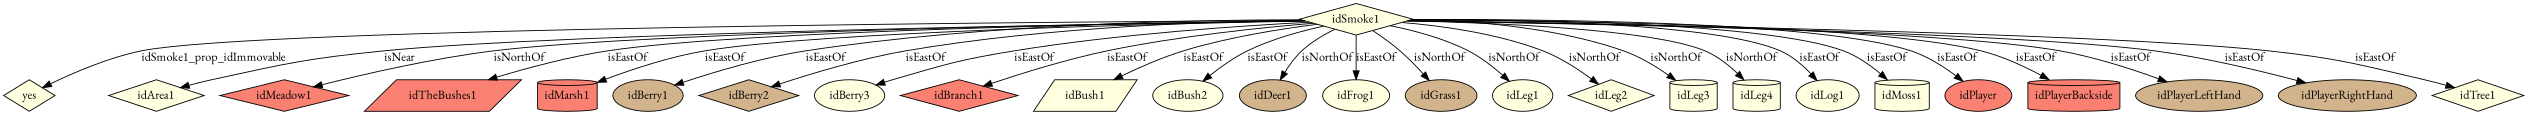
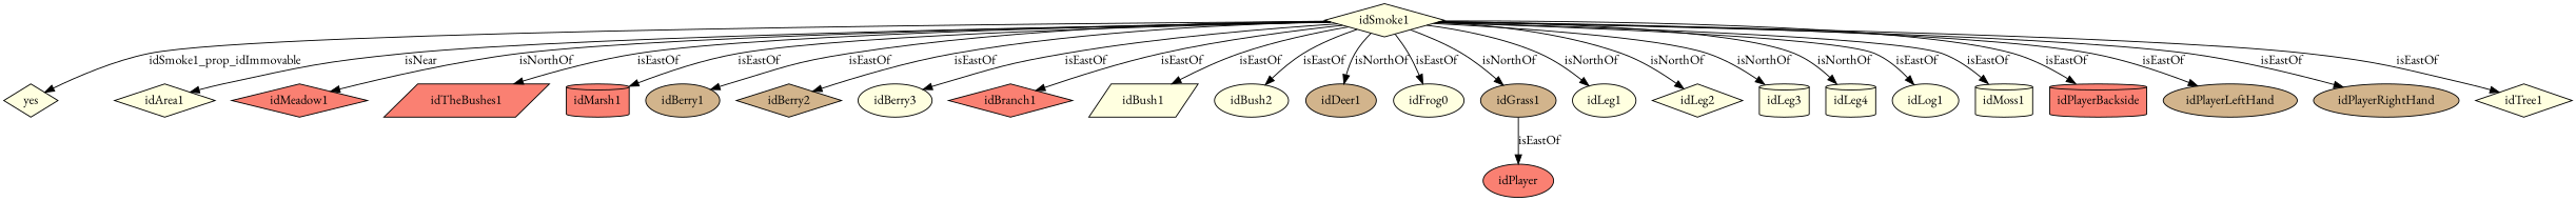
  strict digraph {
    fontname="EB Garamond"
    node [fillcolor=lightyellow fontname="EB Garamond" node_type=entity_node shape=ellipse style=filled]
    edge [edge_type=relationship fontname="EB Garamond"]
    yes [node_type=property_node shape=diamond]
    idSmoke1 [shape=diamond]
    idArea1 [shape=diamond]
    idMeadow1 [fillcolor=salmon shape=diamond]
    idTheBushes1 [fillcolor=salmon shape=parallelogram]
    idMarsh1 [fillcolor=salmon shape=cylinder]
    idBerry1 [fillcolor=tan]
    idBerry2 [fillcolor=tan shape=diamond]
    idBerry3
    idBranch1 [fillcolor=salmon shape=diamond]
    idBush1 [shape=parallelogram]
    idBush2
    idDeer1 [fillcolor=tan]
-   idFrog1
+   idFrog1 [label=idFrog0]
    idGrass1 [fillcolor=tan]
    idLeg1
    idLeg2 [shape=diamond]
    idLeg3 [shape=cylinder]
    idLeg4 [shape=cylinder]
    idLog1
    idMoss1 [shape=cylinder]
    idPlayer [fillcolor=salmon]
    idPlayerBackside [fillcolor=salmon shape=cylinder]
    idPlayerLeftHand [fillcolor=tan]
    idPlayerRightHand [fillcolor=tan]
    idTree1 [shape=diamond]
    idSmoke1 -> yes [edge_type=property label=idSmoke1_prop_idImmovable]
    idSmoke1 -> idArea1 [label=isNear]
    idSmoke1 -> idMeadow1 [label=isNorthOf]
    idSmoke1 -> idTheBushes1 [label=isEastOf]
    idSmoke1 -> idMarsh1 [label=isEastOf]
    idSmoke1 -> idBerry1 [label=isEastOf]
    idSmoke1 -> idBerry2 [label=isEastOf]
    idSmoke1 -> idBerry3 [label=isEastOf]
    idSmoke1 -> idBranch1 [label=isEastOf]
    idSmoke1 -> idBush1 [label=isEastOf]
    idSmoke1 -> idBush2 [label=isEastOf]
    idSmoke1 -> idDeer1 [label=isNorthOf]
    idSmoke1 -> idFrog1 [label=isEastOf]
    idSmoke1 -> idGrass1 [label=isNorthOf]
    idSmoke1 -> idLeg1 [label=isNorthOf]
    idSmoke1 -> idLeg2 [label=isNorthOf]
    idSmoke1 -> idLeg3 [label=isNorthOf]
    idSmoke1 -> idLeg4 [label=isNorthOf]
    idSmoke1 -> idLog1 [label=isEastOf]
    idSmoke1 -> idMoss1 [label=isEastOf]
-   idSmoke1 -> idPlayer [label=isEastOf]
+   idGrass1 -> idPlayer [label=isEastOf]
    idSmoke1 -> idPlayerBackside [label=isEastOf]
    idSmoke1 -> idPlayerLeftHand [label=isEastOf]
    idSmoke1 -> idPlayerRightHand [label=isEastOf]
    idSmoke1 -> idTree1 [label=isEastOf]
  }
